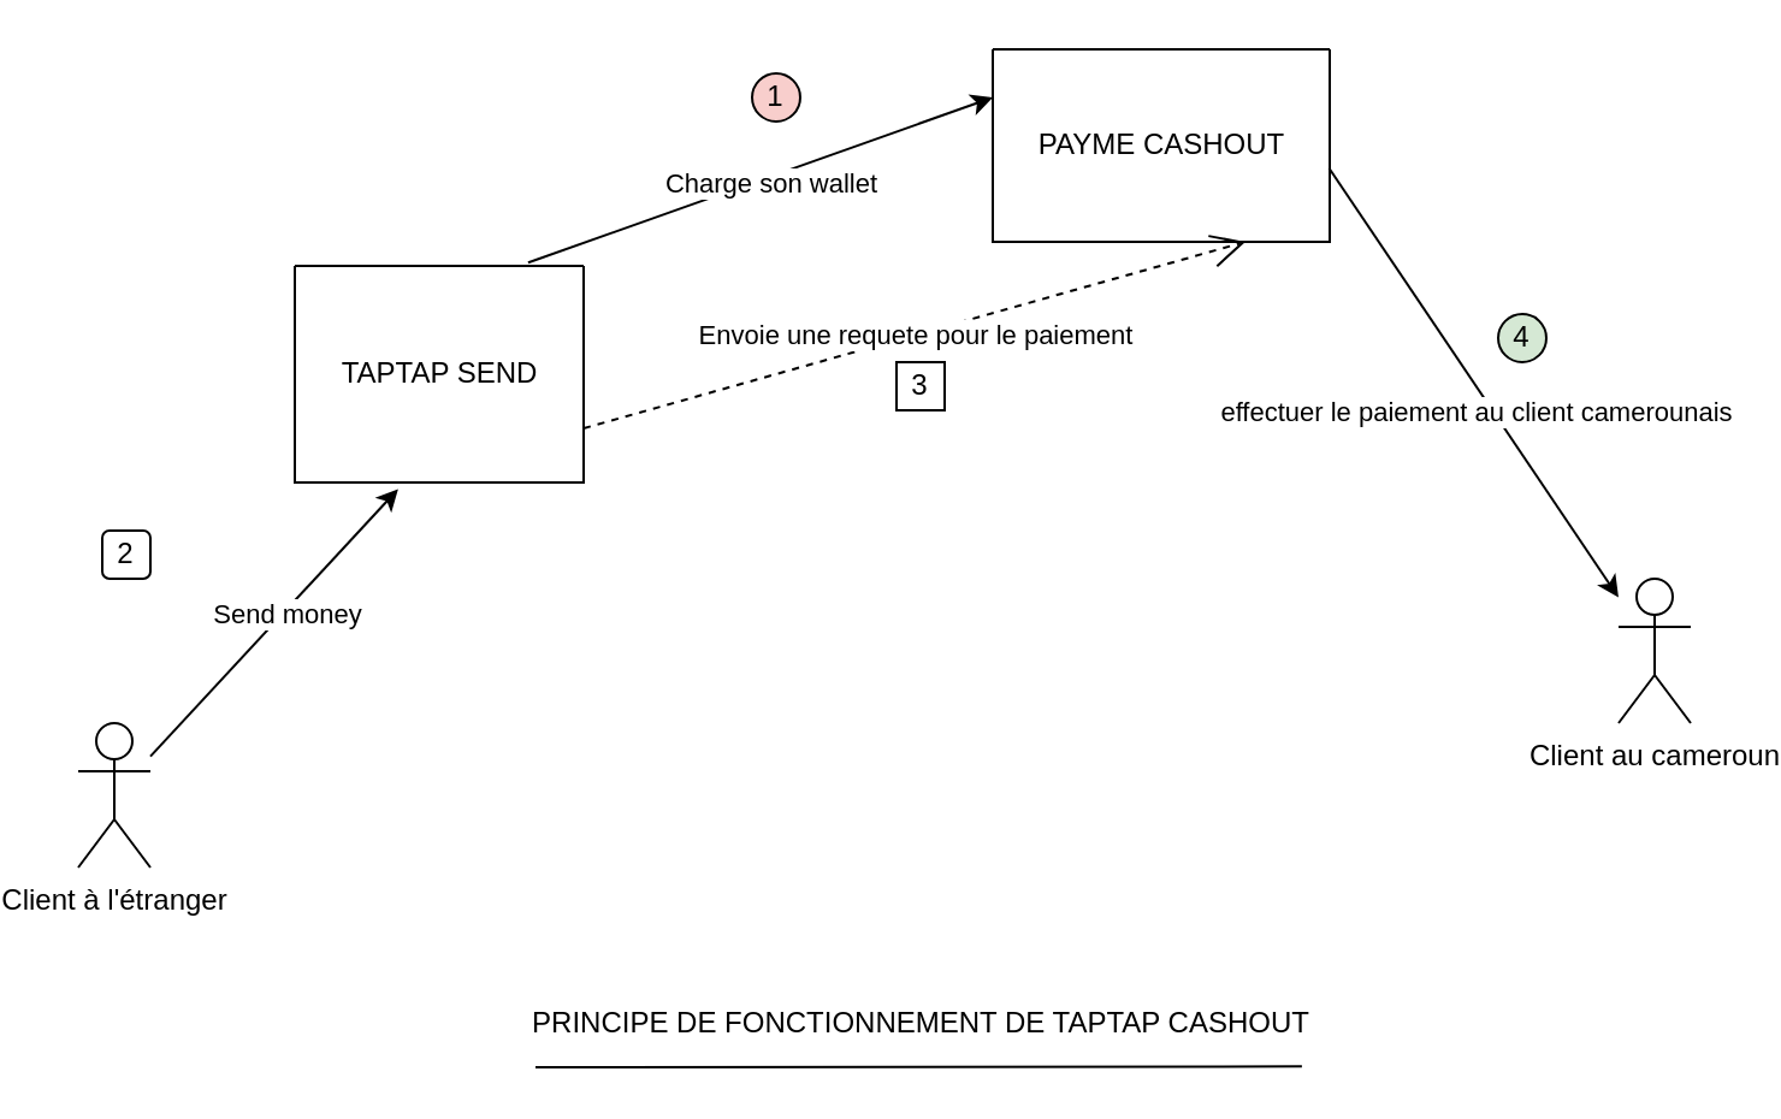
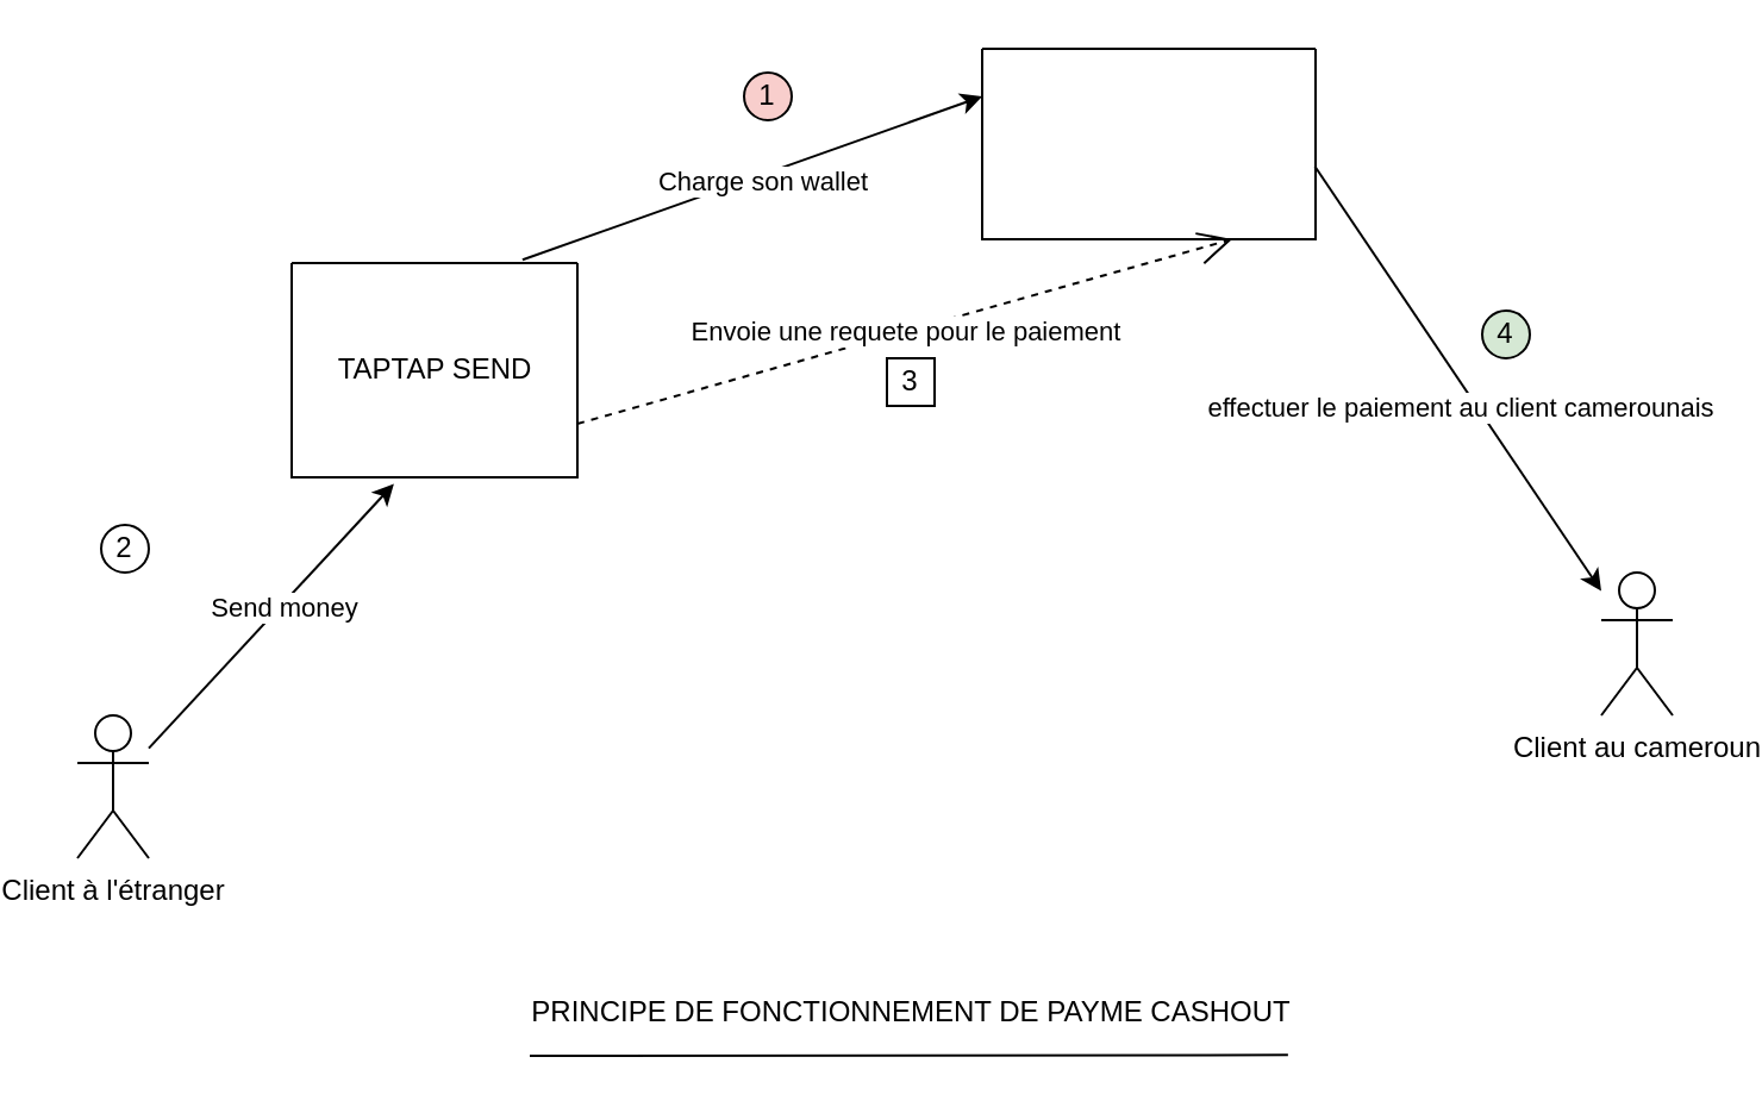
  <mxCell id="0" />
  <mxCell id="1" parent="0" />
  <mxCell id="2" value="Client à l'étranger" style="shape=umlActor;verticalLabelPosition=bottom;verticalAlign=top;html=1;outlineConnect=0;" vertex="1" parent="1"><mxGeometry x="20" y="300" width="30" height="60" as="geometry" /></mxCell>
  <mxCell id="3" value="" style="swimlane;startSize=0;" vertex="1" parent="1"><mxGeometry x="110" y="110" width="120" height="90" as="geometry" /></mxCell>
  <mxCell id="4" value="TAPTAP SEND" style="text;html=1;align=center;verticalAlign=middle;resizable=0;points=[];autosize=1;strokeColor=none;fillColor=none;" vertex="1" parent="3"><mxGeometry x="10" y="30" width="100" height="30" as="geometry" /></mxCell>
  <mxCell id="5" value="" style="endArrow=classic;html=1;rounded=0;entryX=0.358;entryY=1.03;entryDx=0;entryDy=0;entryPerimeter=0;" edge="1" parent="1" source="2" target="3"><mxGeometry width="50" height="50" relative="1" as="geometry"><mxPoint x="370" y="290" as="sourcePoint" /><mxPoint x="420" y="240" as="targetPoint" /></mxGeometry></mxCell>
  <mxCell id="6" value="Send money" style="edgeLabel;html=1;align=center;verticalAlign=middle;resizable=0;points=[];" vertex="1" connectable="0" parent="5"><mxGeometry x="0.065" relative="1" as="geometry"><mxPoint x="1" as="offset" /></mxGeometry></mxCell>
  <mxCell id="7" value="" style="swimlane;startSize=0;" vertex="1" parent="1"><mxGeometry x="400" y="20" width="140" height="80" as="geometry" /></mxCell>
- <mxCell id="8" value="PAYME CASHOUT" style="text;html=1;align=center;verticalAlign=middle;resizable=0;points=[];autosize=1;strokeColor=none;fillColor=none;" vertex="1" parent="7"><mxGeometry x="5" y="25" width="130" height="30" as="geometry" /></mxCell>
  <mxCell id="9" value="" style="endArrow=classic;html=1;rounded=0;exitX=0.808;exitY=-0.015;exitDx=0;exitDy=0;exitPerimeter=0;entryX=0;entryY=0.25;entryDx=0;entryDy=0;" edge="1" parent="1" source="3" target="7"><mxGeometry width="50" height="50" relative="1" as="geometry"><mxPoint x="370" y="290" as="sourcePoint" /><mxPoint x="420" y="240" as="targetPoint" /></mxGeometry></mxCell>
  <mxCell id="10" value="Charge son wallet" style="edgeLabel;html=1;align=center;verticalAlign=middle;resizable=0;points=[];" vertex="1" connectable="0" parent="9"><mxGeometry x="0.033" y="-3" relative="1" as="geometry"><mxPoint as="offset" /></mxGeometry></mxCell>
  <mxCell id="11" value="1" style="ellipse;whiteSpace=wrap;html=1;fillColor=#f8cecc;" vertex="1" parent="1"><mxGeometry x="300" y="30" width="20" height="20" as="geometry" /></mxCell>
- <mxCell id="12" value="2" style="whiteSpace=wrap;html=1;rounded=1;" vertex="1" parent="1"><mxGeometry x="30" y="220" width="20" height="20" as="geometry" /></mxCell>
+ <mxCell id="12" value="2" style="ellipse;whiteSpace=wrap;html=1;" vertex="1" parent="1"><mxGeometry x="30" y="220" width="20" height="20" as="geometry" /></mxCell>
  <mxCell id="13" value="Envoie une requete pour le paiement" style="endArrow=open;endSize=12;dashed=1;html=1;rounded=0;exitX=1;exitY=0.75;exitDx=0;exitDy=0;entryX=0.75;entryY=1;entryDx=0;entryDy=0;" edge="1" parent="1" source="3" target="7"><mxGeometry width="160" relative="1" as="geometry"><mxPoint x="290" y="210" as="sourcePoint" /><mxPoint x="450" y="210" as="targetPoint" /></mxGeometry></mxCell>
  <mxCell id="14" value="3" style="whiteSpace=wrap;html=1;rounded=0;" vertex="1" parent="1"><mxGeometry x="360" y="150" width="20" height="20" as="geometry" /></mxCell>
  <mxCell id="15" value="Client au cameroun" style="shape=umlActor;verticalLabelPosition=bottom;verticalAlign=top;html=1;" vertex="1" parent="1"><mxGeometry x="660" y="240" width="30" height="60" as="geometry" /></mxCell>
  <mxCell id="16" value="" style="endArrow=classic;html=1;rounded=0;exitX=0.998;exitY=0.617;exitDx=0;exitDy=0;exitPerimeter=0;" edge="1" parent="1" source="7" target="15"><mxGeometry width="50" height="50" relative="1" as="geometry"><mxPoint x="440" y="270" as="sourcePoint" /><mxPoint x="490" y="220" as="targetPoint" /></mxGeometry></mxCell>
  <mxCell id="17" value="effectuer le paiement au client camerounais" style="edgeLabel;html=1;align=center;verticalAlign=middle;resizable=0;points=[];" vertex="1" connectable="0" parent="16"><mxGeometry x="-0.145" y="-1" relative="1" as="geometry"><mxPoint x="10" y="24" as="offset" /></mxGeometry></mxCell>
  <mxCell id="18" value="4" style="ellipse;whiteSpace=wrap;html=1;fillColor=#d5e8d4;" vertex="1" parent="1"><mxGeometry x="610" y="130" width="20" height="20" as="geometry" /></mxCell>
- <mxCell id="19" value="PRINCIPE DE FONCTIONNEMENT DE TAPTAP CASHOUT" style="text;html=1;align=center;verticalAlign=middle;resizable=0;points=[];autosize=1;strokeColor=none;fillColor=none;" vertex="1" parent="1"><mxGeometry x="200" y="410" width="340" height="30" as="geometry" /></mxCell>
+ <mxCell id="19" value="PRINCIPE DE FONCTIONNEMENT DE PAYME CASHOUT" style="text;html=1;align=center;verticalAlign=middle;resizable=0;points=[];autosize=1;strokeColor=none;fillColor=none;" vertex="1" parent="1"><mxGeometry x="200" y="410" width="340" height="30" as="geometry" /></mxCell>
  <mxCell id="20" value="" style="endArrow=none;html=1;rounded=0;entryX=0.966;entryY=1.089;entryDx=0;entryDy=0;entryPerimeter=0;" edge="1" parent="1" target="19"><mxGeometry width="50" height="50" relative="1" as="geometry"><mxPoint x="210" y="443" as="sourcePoint" /><mxPoint x="490" y="220" as="targetPoint" /></mxGeometry></mxCell>
